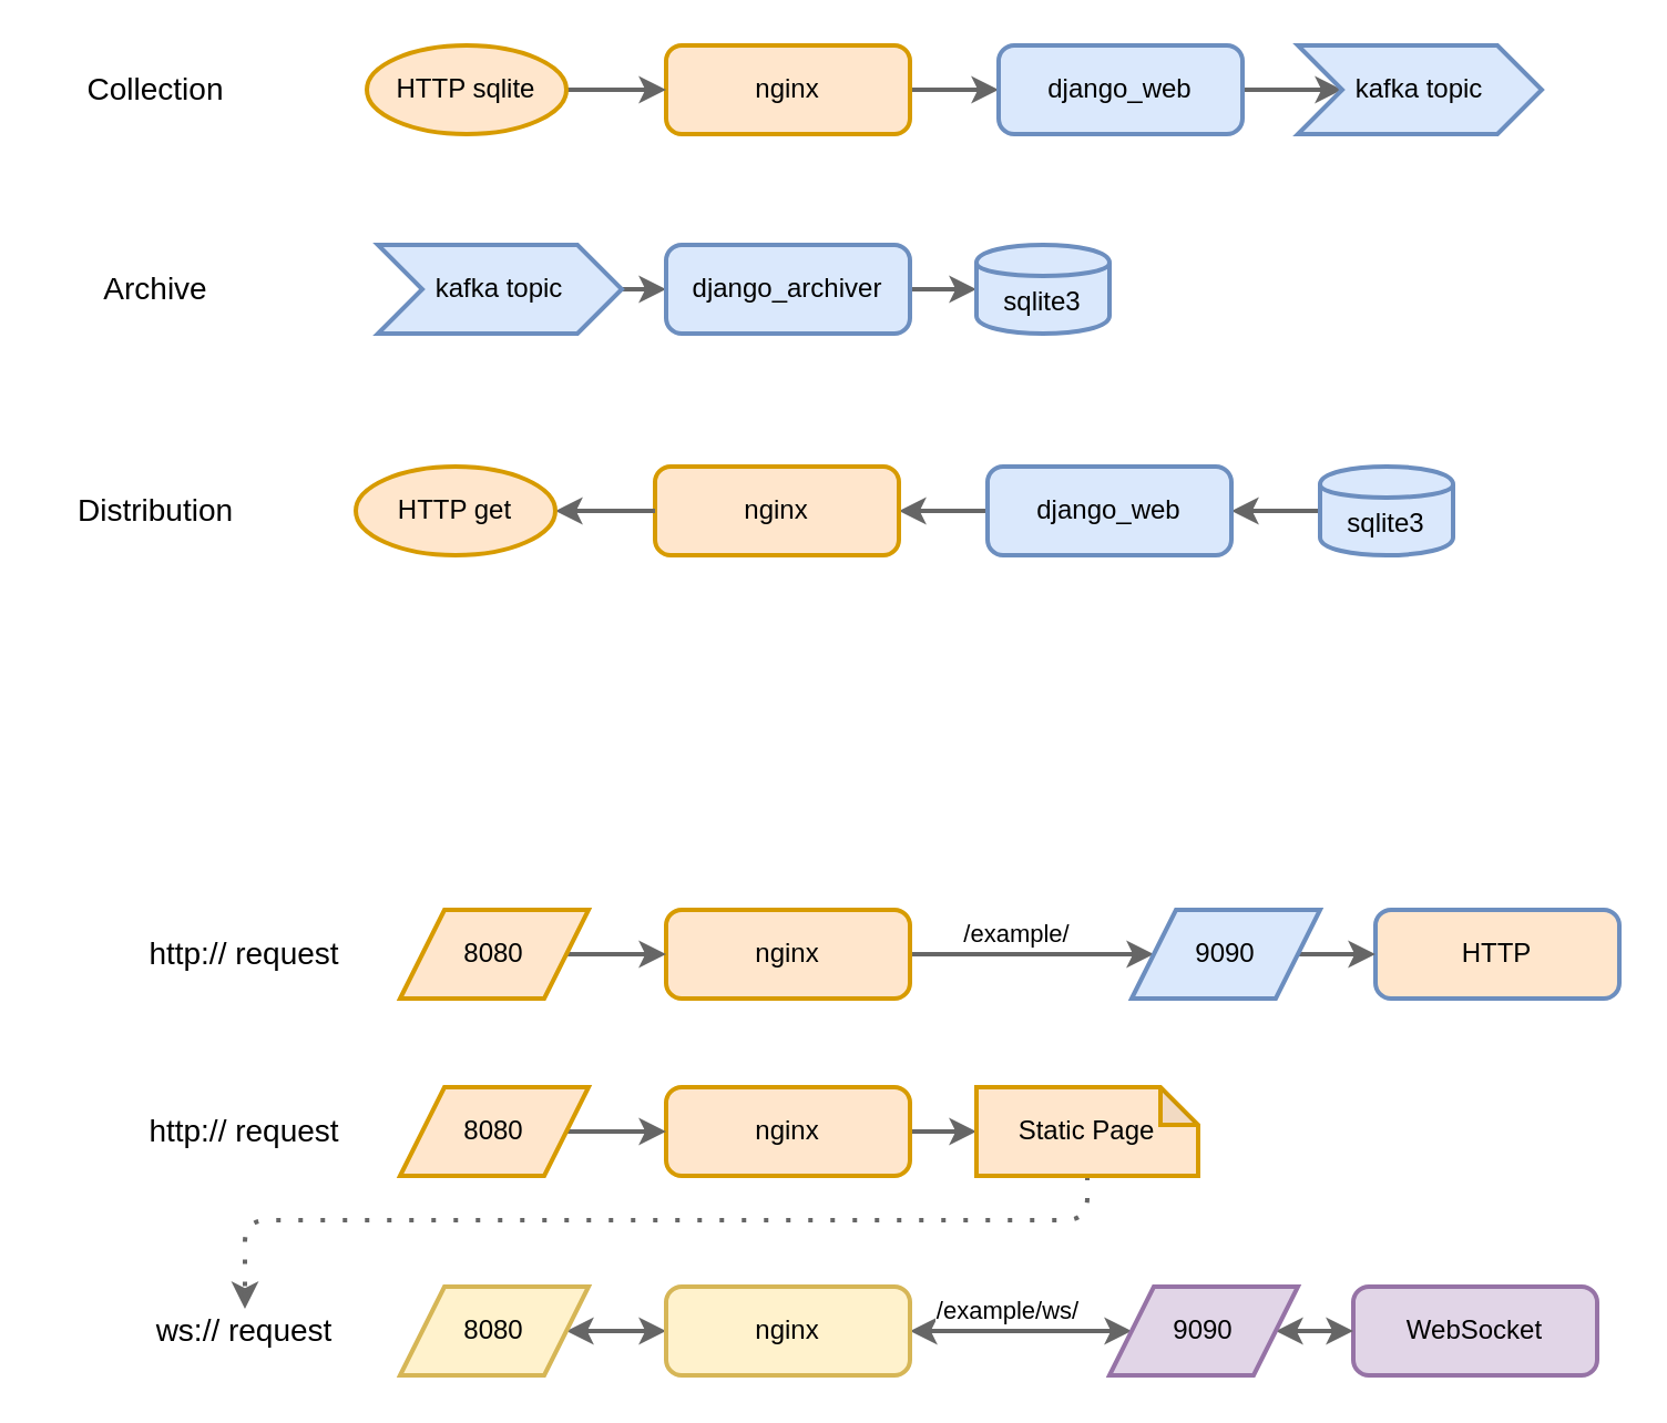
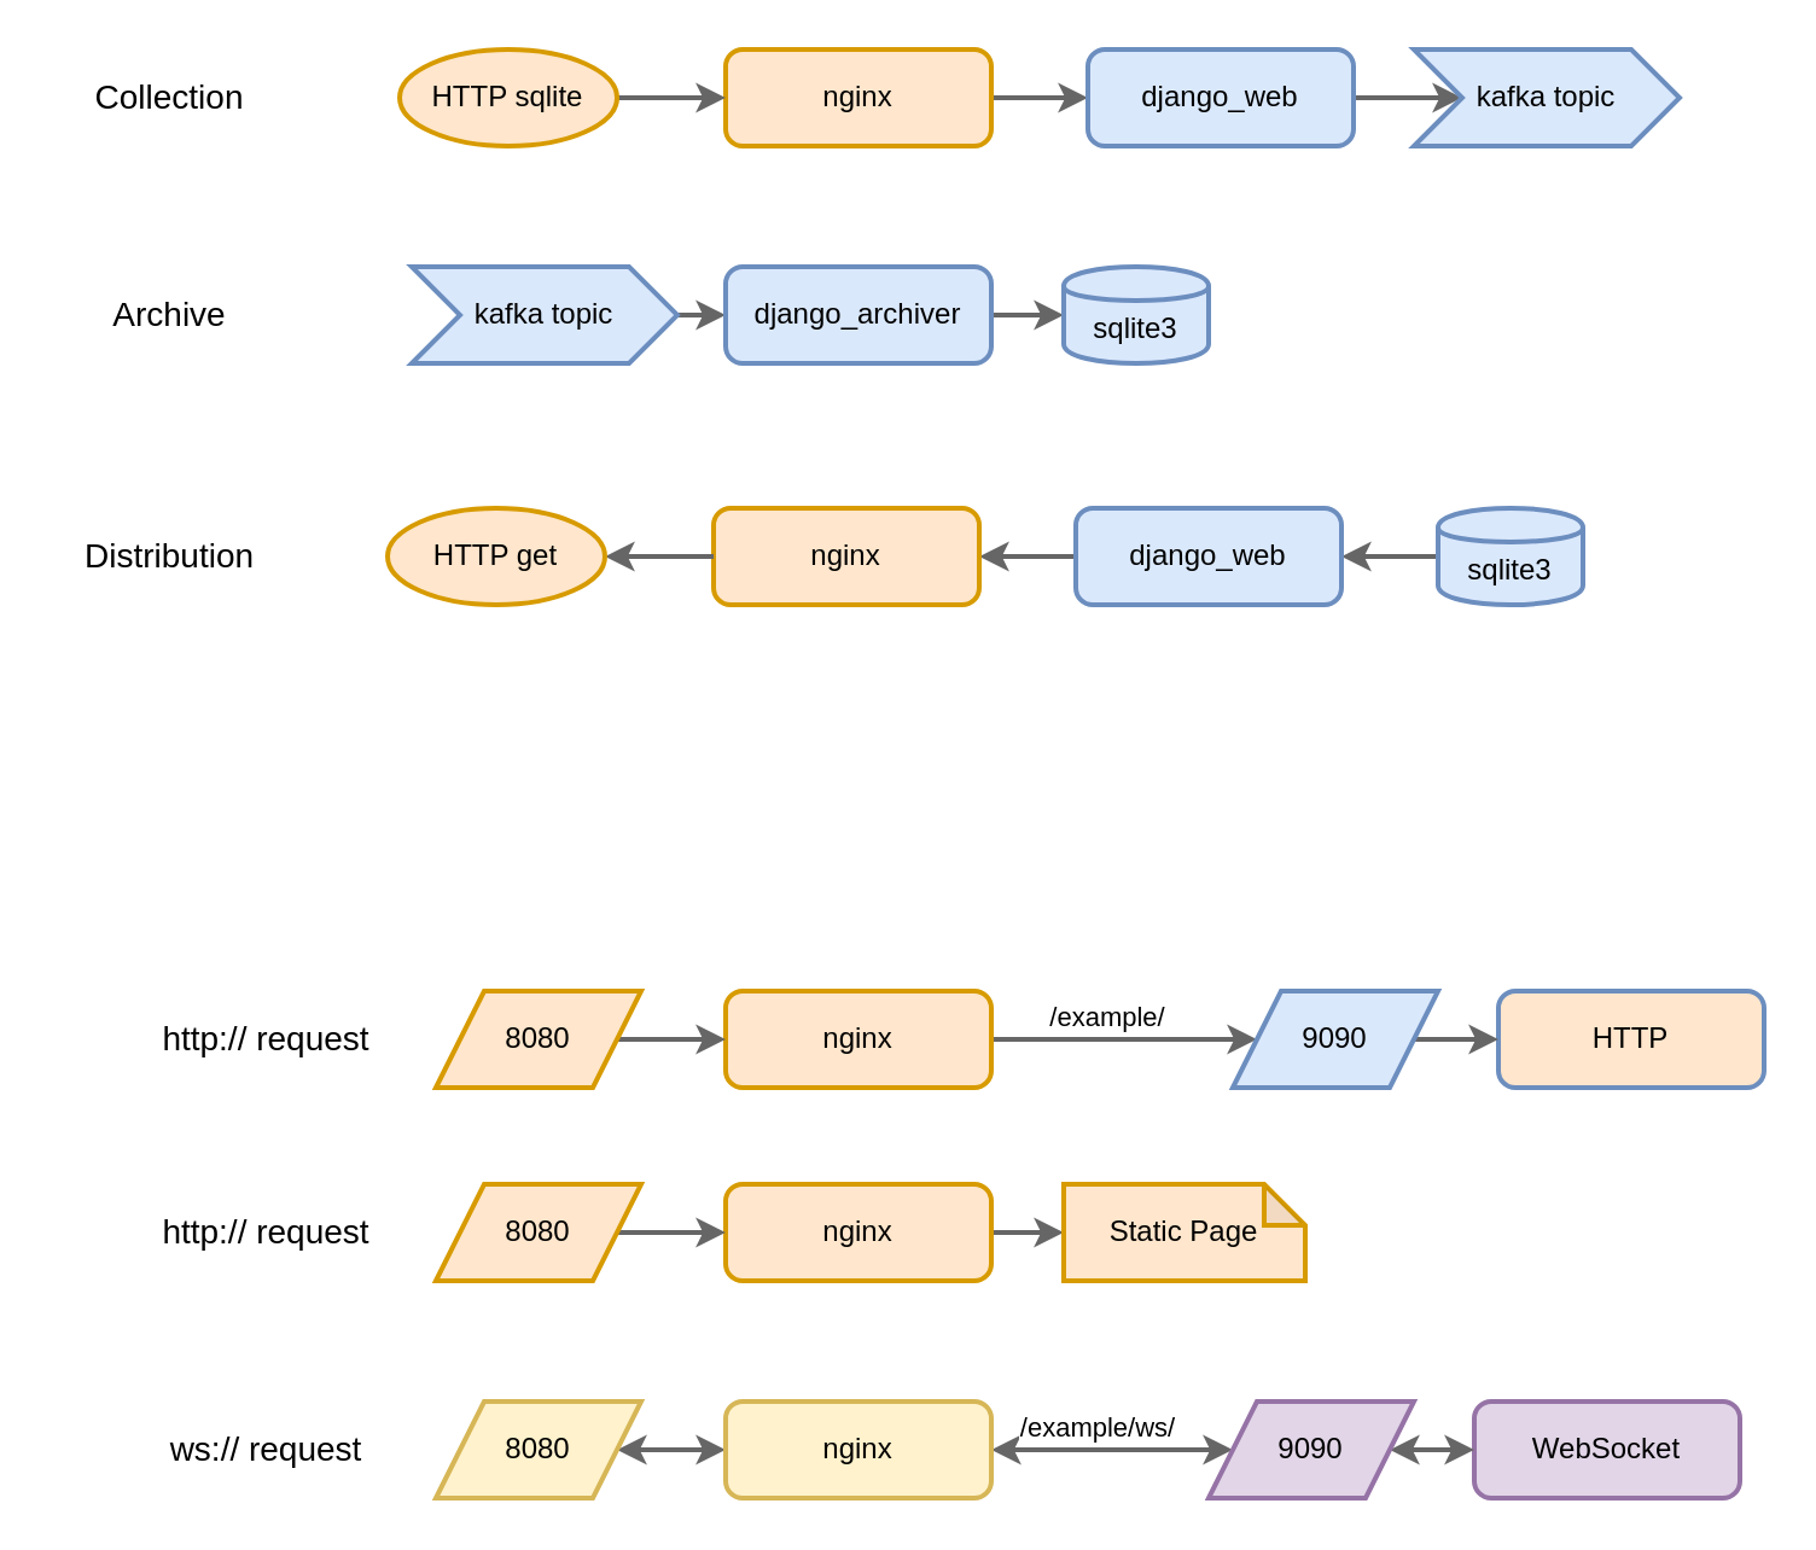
  <mxCell id="0" />
  <mxCell id="1" parent="0" />
  <mxCell id="2" value="HTTP" style="rounded=1;html=1;absoluteArcSize=1;arcSize=14;strokeWidth=2;shadow=0;glass=0;labelBackgroundColor=none;fillColor=#ffe6cc;fontSize=12;align=center;strokeColor=#6c8ebf;whiteSpace=wrap;" vertex="1" parent="1"><mxGeometry x="620" y="410" width="110" height="40" as="geometry" /></mxCell>
  <mxCell id="3" style="edgeStyle=orthogonalEdgeStyle;orthogonalLoop=1;jettySize=auto;html=1;strokeWidth=2;fillColor=#f5f5f5;strokeColor=#666666;fontFamily=Helvetica;fontSize=11;fontColor=#000000;align=center;entryX=0;entryY=0.5;entryDx=0;entryDy=0;" edge="1" parent="1" source="5" target="9"><mxGeometry relative="1" as="geometry" /></mxCell>
  <mxCell id="4" value="/example/" style="edgeLabel;html=1;align=center;verticalAlign=middle;resizable=0;points=[];" vertex="1" connectable="0" parent="3"><mxGeometry x="-0.147" y="3" relative="1" as="geometry"><mxPoint y="-7" as="offset" /></mxGeometry></mxCell>
  <mxCell id="5" value="nginx" style="rounded=1;html=1;absoluteArcSize=1;arcSize=14;strokeWidth=2;shadow=0;glass=0;labelBackgroundColor=none;fillColor=#ffe6cc;fontSize=12;align=center;strokeColor=#d79b00;whiteSpace=wrap;" vertex="1" parent="1"><mxGeometry x="300" y="410" width="110" height="40" as="geometry" /></mxCell>
  <mxCell id="6" style="edgeStyle=orthogonalEdgeStyle;orthogonalLoop=1;jettySize=auto;html=1;strokeColor=#666666;strokeWidth=2;fillColor=#f5f5f5;" edge="1" parent="1" source="7" target="5"><mxGeometry relative="1" as="geometry" /></mxCell>
  <mxCell id="7" value="8080" style="shape=parallelogram;perimeter=parallelogramPerimeter;whiteSpace=wrap;html=1;fixedSize=1;shadow=0;fontFamily=Helvetica;fontSize=12;fontColor=#000000;align=center;strokeColor=#d79b00;strokeWidth=2;fillColor=#ffe6cc;" vertex="1" parent="1"><mxGeometry x="180" y="410" width="85" height="40" as="geometry" /></mxCell>
  <mxCell id="8" style="edgeStyle=orthogonalEdgeStyle;orthogonalLoop=1;jettySize=auto;html=1;strokeColor=#666666;strokeWidth=2;fillColor=#f5f5f5;" edge="1" parent="1" source="9" target="2"><mxGeometry relative="1" as="geometry" /></mxCell>
  <mxCell id="9" value="9090" style="shape=parallelogram;perimeter=parallelogramPerimeter;whiteSpace=wrap;html=1;fixedSize=1;shadow=0;fontFamily=Helvetica;fontSize=12;fontColor=#000000;align=center;strokeColor=#6c8ebf;strokeWidth=2;fillColor=#dae8fc;" vertex="1" parent="1"><mxGeometry x="510" y="410" width="85" height="40" as="geometry" /></mxCell>
  <mxCell id="10" value="WebSocket" style="rounded=1;html=1;absoluteArcSize=1;arcSize=14;strokeWidth=2;shadow=0;glass=0;labelBackgroundColor=none;fillColor=#e1d5e7;fontSize=12;align=center;strokeColor=#9673a6;whiteSpace=wrap;" vertex="1" parent="1"><mxGeometry x="610" y="580" width="110" height="40" as="geometry" /></mxCell>
  <mxCell id="11" style="edgeStyle=orthogonalEdgeStyle;orthogonalLoop=1;jettySize=auto;html=1;strokeWidth=2;fillColor=#f5f5f5;strokeColor=#666666;fontFamily=Helvetica;fontSize=11;fontColor=#000000;align=center;entryX=0;entryY=0.5;entryDx=0;entryDy=0;startArrow=classic;startFill=1;" edge="1" source="23" target="18" parent="1"><mxGeometry relative="1" as="geometry"><mxPoint x="350" y="600" as="sourcePoint" /><Array as="points" /></mxGeometry></mxCell>
  <mxCell id="12" value="/example/ws/" style="edgeLabel;html=1;align=center;verticalAlign=middle;resizable=0;points=[];" vertex="1" connectable="0" parent="11"><mxGeometry x="-0.147" y="3" relative="1" as="geometry"><mxPoint y="-7" as="offset" /></mxGeometry></mxCell>
  <mxCell id="13" style="edgeStyle=orthogonalEdgeStyle;orthogonalLoop=1;jettySize=auto;html=1;strokeColor=#666666;strokeWidth=2;fillColor=#f5f5f5;" edge="1" parent="1" source="14" target="20"><mxGeometry relative="1" as="geometry" /></mxCell>
  <mxCell id="14" value="nginx" style="rounded=1;html=1;absoluteArcSize=1;arcSize=14;strokeWidth=2;shadow=0;glass=0;labelBackgroundColor=none;fillColor=#ffe6cc;fontSize=12;align=center;strokeColor=#d79b00;whiteSpace=wrap;" vertex="1" parent="1"><mxGeometry x="300" y="490" width="110" height="40" as="geometry" /></mxCell>
  <mxCell id="15" style="edgeStyle=orthogonalEdgeStyle;orthogonalLoop=1;jettySize=auto;html=1;strokeColor=#666666;strokeWidth=2;fillColor=#f5f5f5;" edge="1" source="16" target="14" parent="1"><mxGeometry relative="1" as="geometry" /></mxCell>
  <mxCell id="16" value="8080" style="shape=parallelogram;perimeter=parallelogramPerimeter;whiteSpace=wrap;html=1;fixedSize=1;shadow=0;fontFamily=Helvetica;fontSize=12;fontColor=#000000;align=center;strokeColor=#d79b00;strokeWidth=2;fillColor=#ffe6cc;" vertex="1" parent="1"><mxGeometry x="180" y="490" width="85" height="40" as="geometry" /></mxCell>
  <mxCell id="17" style="edgeStyle=orthogonalEdgeStyle;orthogonalLoop=1;jettySize=auto;html=1;strokeColor=#666666;strokeWidth=2;fillColor=#f5f5f5;startArrow=classic;startFill=1;" edge="1" source="18" target="10" parent="1"><mxGeometry relative="1" as="geometry" /></mxCell>
  <mxCell id="18" value="9090" style="shape=parallelogram;perimeter=parallelogramPerimeter;whiteSpace=wrap;html=1;fixedSize=1;shadow=0;fontFamily=Helvetica;fontSize=12;fontColor=#000000;align=center;strokeColor=#9673a6;strokeWidth=2;fillColor=#e1d5e7;" vertex="1" parent="1"><mxGeometry x="500" y="580" width="85" height="40" as="geometry" /></mxCell>
- <mxCell id="19" style="edgeStyle=orthogonalEdgeStyle;orthogonalLoop=1;jettySize=auto;html=1;fontSize=14;strokeColor=#666666;strokeWidth=2;fillColor=#f5f5f5;dashed=1;dashPattern=1 4;exitX=0.5;exitY=1;exitDx=0;exitDy=0;exitPerimeter=0;" edge="1" parent="1" source="20" target="26"><mxGeometry relative="1" as="geometry"><Array as="points"><mxPoint x="490" y="550" /><mxPoint y="550" x="110" /></Array></mxGeometry></mxCell>
  <mxCell id="20" value="Static Page" style="shape=note;whiteSpace=wrap;html=1;backgroundOutline=1;darkOpacity=0.05;shadow=0;fontFamily=Helvetica;fontSize=12;fontColor=#000000;align=center;strokeColor=#d79b00;strokeWidth=2;fillColor=#ffe6cc;size=17;" vertex="1" parent="1"><mxGeometry x="440" y="490" width="100" height="40" as="geometry" /></mxCell>
  <mxCell id="21" style="edgeStyle=orthogonalEdgeStyle;orthogonalLoop=1;jettySize=auto;html=1;strokeColor=#666666;strokeWidth=2;fillColor=#f5f5f5;startArrow=classic;startFill=1;" edge="1" parent="1" source="22" target="23"><mxGeometry relative="1" as="geometry" /></mxCell>
  <mxCell id="22" value="8080" style="shape=parallelogram;perimeter=parallelogramPerimeter;whiteSpace=wrap;html=1;fixedSize=1;shadow=0;fontFamily=Helvetica;fontSize=12;fontColor=#000000;align=center;strokeColor=#d6b656;strokeWidth=2;fillColor=#fff2cc;" vertex="1" parent="1"><mxGeometry x="180" y="580" width="85" height="40" as="geometry" /></mxCell>
  <mxCell id="23" value="nginx" style="rounded=1;html=1;absoluteArcSize=1;arcSize=14;strokeWidth=2;shadow=0;glass=0;labelBackgroundColor=none;fillColor=#fff2cc;fontSize=12;align=center;strokeColor=#d6b656;whiteSpace=wrap;" vertex="1" parent="1"><mxGeometry x="300" y="580" width="110" height="40" as="geometry" /></mxCell>
  <mxCell id="24" value="http:// request" style="text;html=1;strokeColor=none;fillColor=none;align=center;verticalAlign=middle;whiteSpace=wrap;rounded=0;fontSize=14;" vertex="1" parent="1"><mxGeometry x="60" y="420" width="100" height="20" as="geometry" /></mxCell>
  <mxCell id="25" value="http:// request" style="text;html=1;strokeColor=none;fillColor=none;align=center;verticalAlign=middle;whiteSpace=wrap;rounded=0;fontSize=14;" vertex="1" parent="1"><mxGeometry x="60" y="500" width="100" height="20" as="geometry" /></mxCell>
  <mxCell id="26" value="ws:// request" style="text;html=1;strokeColor=none;fillColor=none;align=center;verticalAlign=middle;whiteSpace=wrap;rounded=0;fontSize=14;" vertex="1" parent="1"><mxGeometry x="50" y="590" width="120" height="20" as="geometry" /></mxCell>
  <mxCell id="27" style="edgeStyle=orthogonalEdgeStyle;orthogonalLoop=1;jettySize=auto;html=1;exitX=0.5;exitY=1;exitDx=0;exitDy=0;fontSize=14;strokeColor=#666666;strokeWidth=2;fillColor=#f5f5f5;" edge="1" parent="1" source="24" target="24"><mxGeometry relative="1" as="geometry" /></mxCell>
  <mxCell id="28" style="edgeStyle=orthogonalEdgeStyle;orthogonalLoop=1;jettySize=auto;html=1;strokeWidth=2;fillColor=#f5f5f5;strokeColor=#666666;fontFamily=Helvetica;fontSize=11;fontColor=#000000;align=center;" edge="1" source="29" target="32" parent="1"><mxGeometry relative="1" as="geometry"><mxPoint x="520" y="40" as="targetPoint" /></mxGeometry></mxCell>
  <mxCell id="29" value="nginx" style="rounded=1;html=1;absoluteArcSize=1;arcSize=14;strokeWidth=2;shadow=0;glass=0;labelBackgroundColor=none;fillColor=#ffe6cc;fontSize=12;align=center;strokeColor=#d79b00;whiteSpace=wrap;" vertex="1" parent="1"><mxGeometry x="300" y="20" width="110" height="40" as="geometry" /></mxCell>
  <mxCell id="30" style="edgeStyle=orthogonalEdgeStyle;orthogonalLoop=1;jettySize=auto;html=1;strokeColor=#666666;strokeWidth=2;fillColor=#f5f5f5;" edge="1" source="33" target="29" parent="1"><mxGeometry relative="1" as="geometry"><mxPoint x="265" y="40" as="sourcePoint" /></mxGeometry></mxCell>
  <mxCell id="31" style="edgeStyle=orthogonalEdgeStyle;orthogonalLoop=1;jettySize=auto;html=1;strokeColor=#666666;strokeWidth=2;fillColor=#f5f5f5;" edge="1" parent="1" source="32" target="34"><mxGeometry relative="1" as="geometry" /></mxCell>
  <mxCell id="32" value="django_web" style="rounded=1;html=1;absoluteArcSize=1;arcSize=14;strokeWidth=2;shadow=0;glass=0;labelBackgroundColor=none;fillColor=#dae8fc;fontSize=12;align=center;strokeColor=#6c8ebf;whiteSpace=wrap;" vertex="1" parent="1"><mxGeometry x="450" y="20" width="110" height="40" as="geometry" /></mxCell>
  <mxCell id="33" value="HTTP sqlite" style="ellipse;whiteSpace=wrap;html=1;shadow=0;fontFamily=Helvetica;fontSize=12;fontColor=#000000;align=center;strokeColor=#d79b00;strokeWidth=2;fillColor=#ffe6cc;" vertex="1" parent="1"><mxGeometry x="165" y="20" width="90" height="40" as="geometry" /></mxCell>
  <mxCell id="34" value="kafka topic" style="shape=step;perimeter=stepPerimeter;whiteSpace=wrap;html=1;fixedSize=1;shadow=0;fontFamily=Helvetica;fontSize=12;fontColor=#000000;align=center;strokeColor=#6c8ebf;strokeWidth=2;fillColor=#dae8fc;" vertex="1" parent="1"><mxGeometry x="585" y="20" width="110" height="40" as="geometry" /></mxCell>
  <mxCell id="35" style="edgeStyle=orthogonalEdgeStyle;orthogonalLoop=1;jettySize=auto;html=1;strokeColor=#666666;strokeWidth=2;fillColor=#f5f5f5;" edge="1" parent="1" source="36" target="38"><mxGeometry relative="1" as="geometry" /></mxCell>
  <mxCell id="36" value="kafka topic" style="shape=step;perimeter=stepPerimeter;whiteSpace=wrap;html=1;fixedSize=1;shadow=0;fontFamily=Helvetica;fontSize=12;fontColor=#000000;align=center;strokeColor=#6c8ebf;strokeWidth=2;fillColor=#dae8fc;" vertex="1" parent="1"><mxGeometry x="170" y="110" width="110" height="40" as="geometry" /></mxCell>
  <mxCell id="37" value="" style="edgeStyle=orthogonalEdgeStyle;orthogonalLoop=1;jettySize=auto;html=1;strokeColor=#666666;strokeWidth=2;fillColor=#f5f5f5;" edge="1" parent="1" source="38" target="39"><mxGeometry relative="1" as="geometry" /></mxCell>
  <mxCell id="38" value="django_archiver" style="rounded=1;html=1;absoluteArcSize=1;arcSize=14;strokeWidth=2;shadow=0;glass=0;labelBackgroundColor=none;fillColor=#dae8fc;fontSize=12;align=center;strokeColor=#6c8ebf;whiteSpace=wrap;" vertex="1" parent="1"><mxGeometry x="300" y="110" width="110" height="40" as="geometry" /></mxCell>
  <mxCell id="39" value="sqlite3" style="shape=cylinder;whiteSpace=wrap;html=1;boundedLbl=1;backgroundOutline=1;rounded=1;shadow=0;strokeColor=#6c8ebf;strokeWidth=2;fillColor=#dae8fc;glass=0;arcSize=14;" vertex="1" parent="1"><mxGeometry x="440" y="110" width="60" height="40" as="geometry" /></mxCell>
  <mxCell id="40" style="edgeStyle=orthogonalEdgeStyle;orthogonalLoop=1;jettySize=auto;html=1;strokeWidth=2;fillColor=#f5f5f5;strokeColor=#666666;fontFamily=Helvetica;fontSize=11;fontColor=#000000;align=center;startArrow=classic;startFill=1;endArrow=none;endFill=0;" edge="1" source="41" target="44" parent="1"><mxGeometry relative="1" as="geometry"><mxPoint x="515" y="230" as="targetPoint" /></mxGeometry></mxCell>
  <mxCell id="41" value="nginx" style="rounded=1;html=1;absoluteArcSize=1;arcSize=14;strokeWidth=2;shadow=0;glass=0;labelBackgroundColor=none;fillColor=#ffe6cc;fontSize=12;align=center;strokeColor=#d79b00;whiteSpace=wrap;" vertex="1" parent="1"><mxGeometry x="295" y="210" width="110" height="40" as="geometry" /></mxCell>
  <mxCell id="42" style="edgeStyle=orthogonalEdgeStyle;orthogonalLoop=1;jettySize=auto;html=1;strokeColor=#666666;strokeWidth=2;fillColor=#f5f5f5;startArrow=classic;startFill=1;endArrow=none;endFill=0;" edge="1" source="45" target="41" parent="1"><mxGeometry relative="1" as="geometry"><mxPoint x="260" y="230" as="sourcePoint" /></mxGeometry></mxCell>
  <mxCell id="43" style="edgeStyle=orthogonalEdgeStyle;orthogonalLoop=1;jettySize=auto;html=1;strokeColor=#666666;strokeWidth=2;fillColor=#f5f5f5;endArrow=none;endFill=0;startArrow=classic;startFill=1;" edge="1" source="44" target="46" parent="1"><mxGeometry relative="1" as="geometry"><mxPoint x="580" y="230" as="targetPoint" /></mxGeometry></mxCell>
  <mxCell id="44" value="django_web" style="rounded=1;html=1;absoluteArcSize=1;arcSize=14;strokeWidth=2;shadow=0;glass=0;labelBackgroundColor=none;fillColor=#dae8fc;fontSize=12;align=center;strokeColor=#6c8ebf;whiteSpace=wrap;" vertex="1" parent="1"><mxGeometry x="445" y="210" width="110" height="40" as="geometry" /></mxCell>
  <mxCell id="45" value="HTTP get" style="ellipse;whiteSpace=wrap;html=1;shadow=0;fontFamily=Helvetica;fontSize=12;fontColor=#000000;align=center;strokeColor=#d79b00;strokeWidth=2;fillColor=#ffe6cc;" vertex="1" parent="1"><mxGeometry x="160" y="210" width="90" height="40" as="geometry" /></mxCell>
  <mxCell id="46" value="sqlite3" style="shape=cylinder;whiteSpace=wrap;html=1;boundedLbl=1;backgroundOutline=1;rounded=1;shadow=0;strokeColor=#6c8ebf;strokeWidth=2;fillColor=#dae8fc;glass=0;arcSize=14;" vertex="1" parent="1"><mxGeometry x="595" y="210" width="60" height="40" as="geometry" /></mxCell>
  <mxCell id="47" value="Collection" style="text;html=1;strokeColor=none;fillColor=none;align=center;verticalAlign=middle;whiteSpace=wrap;rounded=0;fontSize=14;" vertex="1" parent="1"><mxGeometry x="20" y="30" width="100" height="20" as="geometry" /></mxCell>
  <mxCell id="48" value="Archive" style="text;html=1;strokeColor=none;fillColor=none;align=center;verticalAlign=middle;whiteSpace=wrap;rounded=0;fontSize=14;" vertex="1" parent="1"><mxGeometry x="20" y="120" width="100" height="20" as="geometry" /></mxCell>
  <mxCell id="49" value="Distribution" style="text;html=1;strokeColor=none;fillColor=none;align=center;verticalAlign=middle;whiteSpace=wrap;rounded=0;fontSize=14;" vertex="1" parent="1"><mxGeometry x="20" y="220" width="100" height="20" as="geometry" /></mxCell>
